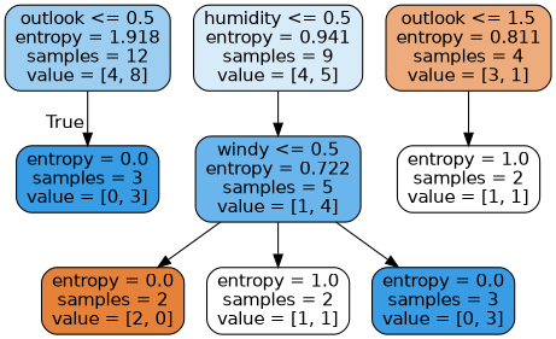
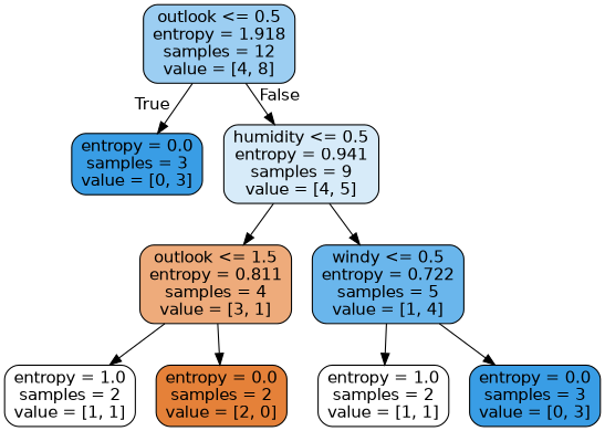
  digraph {
    node [color=black fillcolor="#399de5ff" fontname=helvetica shape=box style="filled, rounded"]
    edge [fontname=helvetica]
    n1 [fillcolor="#399de57f" label="outlook <= 0.5\nentropy = 1.918\nsamples = 12\nvalue = [4, 8]"]
    n2 [label="entropy = 0.0\nsamples = 3\nvalue = [0, 3]"]
    n3 [fillcolor="#399de533" label="humidity <= 0.5\nentropy = 0.941\nsamples = 9\nvalue = [4, 5]"]
    n4 [fillcolor="#e58139aa" label="outlook <= 1.5\nentropy = 0.811\nsamples = 4\nvalue = [3, 1]"]
    n5 [fillcolor="#399de5bf" label="windy <= 0.5\nentropy = 0.722\nsamples = 5\nvalue = [1, 4]"]
    n6 [fillcolor="#e5813900" label="entropy = 1.0\nsamples = 2\nvalue = [1, 1]"]
    n7 [fillcolor="#e58139ff" label="entropy = 0.0\nsamples = 2\nvalue = [2, 0]"]
    n8 [fillcolor="#e5813900" label="entropy = 1.0\nsamples = 2\nvalue = [1, 1]"]
    n9 [label="entropy = 0.0\nsamples = 3\nvalue = [0, 3]"]
    n1 -> n2 [headlabel=True labelangle=45 labeldistance=2.5]
+   n1 -> n3 [headlabel=False labelangle=-45 labeldistance=2.5]
+   n3 -> n4
    n3 -> n5
    n4 -> n6
-   n5 -> n7
+   n4 -> n7
    n5 -> n8
    n5 -> n9
  }
